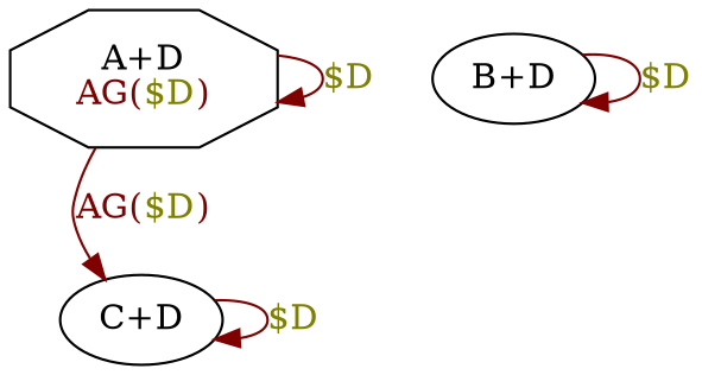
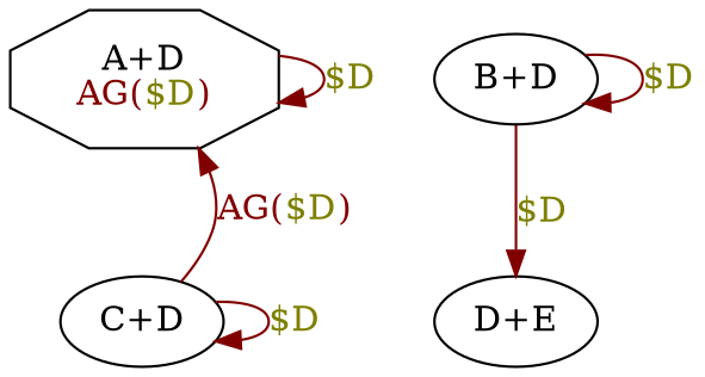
  digraph {
    edge [color="0.0 1 0.5"]
    n1 [label=<A+D<BR/><FONT COLOR="0.0 1 0.5">AG(<FONT COLOR="0.17 1 0.5">$D</FONT>)</FONT>> shape=octagon]
    n2 [label=<C+D>]
    n3 [label=<B+D>]
+   n4 [label=<D+E>]
    n1 -> n1 [label=<<FONT COLOR="0.17 1 0.5">$D</FONT>>]
-   n1 -> n2 [label=<<FONT COLOR="0.0 1 0.5">AG(<FONT COLOR="0.17 1 0.5">$D</FONT>)</FONT>>]
+   n2 -> n1 [label=<<FONT COLOR="0.0 1 0.5">AG(<FONT COLOR="0.17 1 0.5">$D</FONT>)</FONT>>]
    n2 -> n2 [label=<<FONT COLOR="0.17 1 0.5">$D</FONT>>]
    n3 -> n3 [label=<<FONT COLOR="0.17 1 0.5">$D</FONT>>]
+   n3 -> n4 [label=<<FONT COLOR="0.17 1 0.5">$D</FONT>>]
  }
